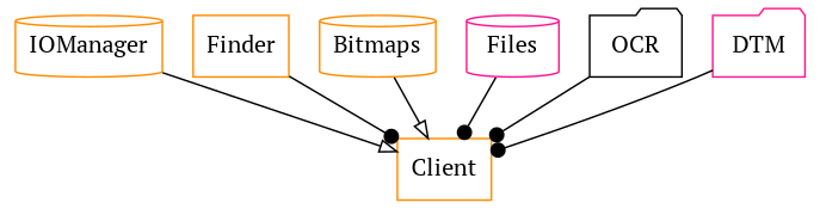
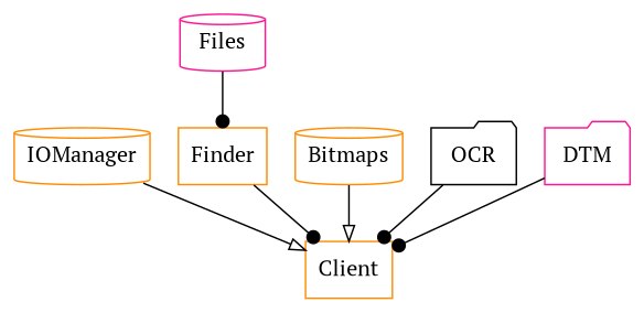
  digraph {
    fontname="PT Serif"
    node [color=darkorange fontname="PT Serif" shape=cylinder]
    edge [arrowhead=dot fontname="PT Serif"]
    IOManager
    Client [shape=box]
    Finder [shape=box]
    Bitmaps
    Files [color=deeppink]
    OCR [color=black shape=folder]
    DTM [color=deeppink shape=folder]
    IOManager -> Client [arrowhead=onormal]
    Finder -> Client
    Bitmaps -> Client [arrowhead=onormal]
-   Files -> Client
+   Files -> Finder
    OCR -> Client
    DTM -> Client
  }
